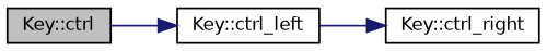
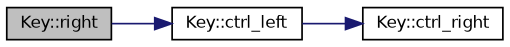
  digraph {
    rankdir=LR
    node [color=black fontname=Helvetica fontsize=10 shape=record]
    edge [color=midnightblue fontname=Helvetica fontsize=10 labelfontname=Helvetica labelfontsize=10 style=solid]
-   n1 [fillcolor=grey75 fontcolor=black height=0.2 label="Key::ctrl" style=filled width=0.4]
+   n1 [fillcolor=grey75 fontcolor=black height=0.2 label="Key::right" style=filled width=0.4]
    n2 [height=0.2 label="Key::ctrl_left" width=0.4]
    n3 [height=0.2 label="Key::ctrl_right" width=0.4]
    n1 -> n2
    n2 -> n3
  }
